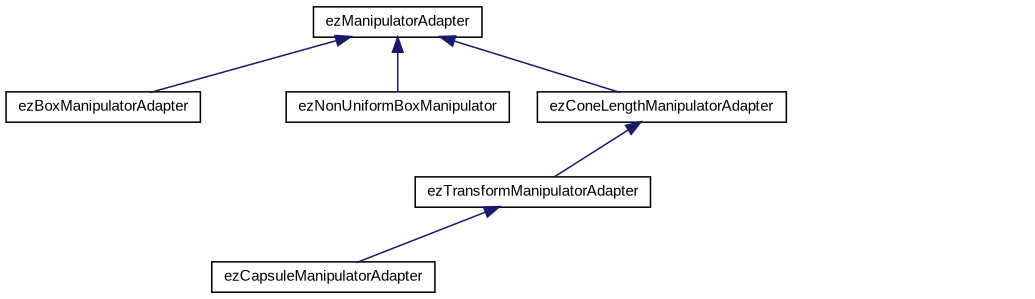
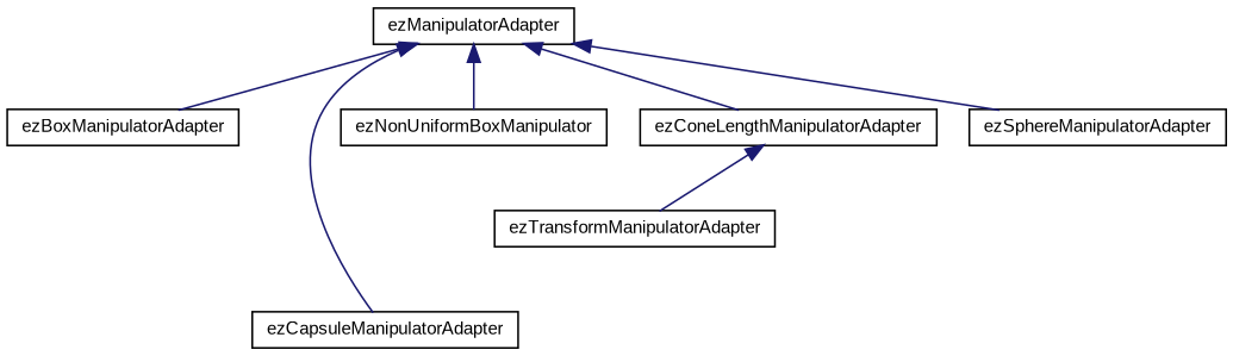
  digraph {
    fontname="Liberation Sans"
    rankdir=TB
    node [color=black fillcolor=white fontname="Liberation Sans" fontsize=10 shape=record style=filled]
    edge [color=midnightblue dir=back fontname="Liberation Sans" fontsize=10 labelfontname=Helvetica labelfontsize=10 style=solid]
    n1 [height=0.2 label=ezManipulatorAdapter width=0.4]
    n2 [height=0.2 label=ezBoxManipulatorAdapter width=0.4]
    n3 [height=0.2 label=ezCapsuleManipulatorAdapter width=0.4]
    n4 [height=0.2 label=ezNonUniformBoxManipulator width=0.4]
    n5 [height=0.2 label=ezConeLengthManipulatorAdapter width=0.4]
+   n6 [height=0.2 label=ezSphereManipulatorAdapter width=0.4]
    n7 [height=0.2 label=ezTransformManipulatorAdapter width=0.4]
    n1 -> n2
-   n7 -> n3
+   n1 -> n3
    n1 -> n4
    n1 -> n5
+   n1 -> n6
    n5 -> n7
  }
